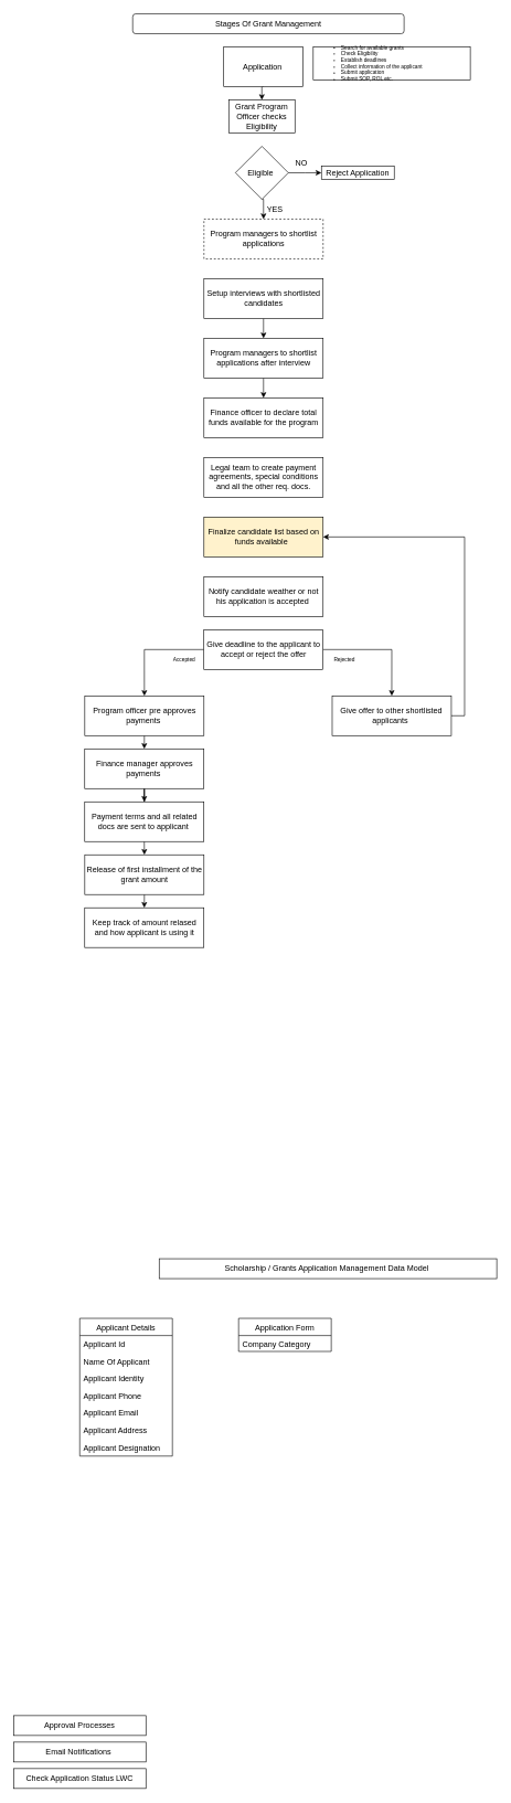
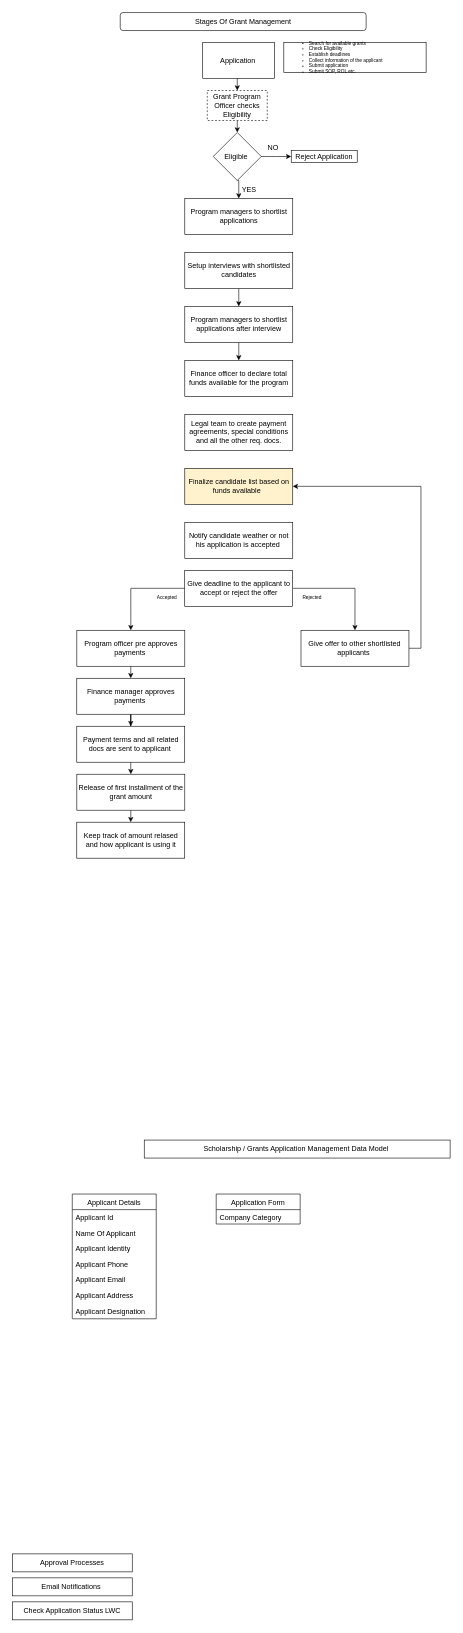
  <mxCell id="0" />
  <mxCell id="1" parent="0" />
  <mxCell id="2" value="Applicant Details" style="swimlane;fontStyle=0;childLayout=stackLayout;horizontal=1;startSize=26;fillColor=none;horizontalStack=0;resizeParent=1;resizeParentMax=0;resizeLast=0;collapsible=1;marginBottom=0;strokeWidth=1;" parent="1" vertex="1"><mxGeometry x="120" y="1990" width="140" height="208" as="geometry" /></mxCell>
  <mxCell id="3" value="Applicant Id" style="text;strokeColor=none;fillColor=none;align=left;verticalAlign=top;spacingLeft=4;spacingRight=4;overflow=hidden;rotatable=0;points=[[0,0.5],[1,0.5]];portConstraint=eastwest;strokeWidth=1;" parent="2" vertex="1"><mxGeometry y="26" width="140" height="26" as="geometry" /></mxCell>
  <mxCell id="4" value="Name Of Applicant" style="text;strokeColor=none;fillColor=none;align=left;verticalAlign=top;spacingLeft=4;spacingRight=4;overflow=hidden;rotatable=0;points=[[0,0.5],[1,0.5]];portConstraint=eastwest;strokeWidth=1;" parent="2" vertex="1"><mxGeometry y="52" width="140" height="26" as="geometry" /></mxCell>
  <mxCell id="5" value="Applicant Identity" style="text;strokeColor=none;fillColor=none;align=left;verticalAlign=top;spacingLeft=4;spacingRight=4;overflow=hidden;rotatable=0;points=[[0,0.5],[1,0.5]];portConstraint=eastwest;strokeWidth=1;" parent="2" vertex="1"><mxGeometry y="78" width="140" height="26" as="geometry" /></mxCell>
  <mxCell id="6" value="Applicant Phone" style="text;strokeColor=none;fillColor=none;align=left;verticalAlign=top;spacingLeft=4;spacingRight=4;overflow=hidden;rotatable=0;points=[[0,0.5],[1,0.5]];portConstraint=eastwest;strokeWidth=1;" parent="2" vertex="1"><mxGeometry y="104" width="140" height="26" as="geometry" /></mxCell>
  <mxCell id="7" value="Applicant Email" style="text;strokeColor=none;fillColor=none;align=left;verticalAlign=top;spacingLeft=4;spacingRight=4;overflow=hidden;rotatable=0;points=[[0,0.5],[1,0.5]];portConstraint=eastwest;strokeWidth=1;" parent="2" vertex="1"><mxGeometry y="130" width="140" height="26" as="geometry" /></mxCell>
  <mxCell id="8" value="Applicant Address" style="text;strokeColor=none;fillColor=none;align=left;verticalAlign=top;spacingLeft=4;spacingRight=4;overflow=hidden;rotatable=0;points=[[0,0.5],[1,0.5]];portConstraint=eastwest;strokeWidth=1;" parent="2" vertex="1"><mxGeometry y="156" width="140" height="26" as="geometry" /></mxCell>
  <mxCell id="9" value="Applicant Designation" style="text;strokeColor=none;fillColor=none;align=left;verticalAlign=top;spacingLeft=4;spacingRight=4;overflow=hidden;rotatable=0;points=[[0,0.5],[1,0.5]];portConstraint=eastwest;strokeWidth=1;" parent="2" vertex="1"><mxGeometry y="182" width="140" height="26" as="geometry" /></mxCell>
  <mxCell id="10" value="Application Form" style="swimlane;fontStyle=0;childLayout=stackLayout;horizontal=1;startSize=26;fillColor=none;horizontalStack=0;resizeParent=1;resizeParentMax=0;resizeLast=0;collapsible=1;marginBottom=0;strokeWidth=1;" parent="1" vertex="1"><mxGeometry x="360" y="1990" width="140" height="50" as="geometry" /></mxCell>
  <mxCell id="11" value="Company Category " style="text;strokeColor=none;fillColor=none;align=left;verticalAlign=top;spacingLeft=4;spacingRight=4;overflow=hidden;rotatable=0;points=[[0,0.5],[1,0.5]];portConstraint=eastwest;strokeWidth=1;" parent="10" vertex="1"><mxGeometry y="26" width="140" height="24" as="geometry" /></mxCell>
  <mxCell id="12" value="Scholarship / Grants Application Management Data Model&amp;nbsp;" style="rounded=0;whiteSpace=wrap;html=1;strokeWidth=1;" parent="1" vertex="1"><mxGeometry x="240" y="1900" width="510" height="30" as="geometry" /></mxCell>
  <mxCell id="13" value="Approval Processes" style="rounded=0;whiteSpace=wrap;html=1;strokeWidth=1;" parent="1" vertex="1"><mxGeometry x="20" y="2590" width="200" height="30" as="geometry" /></mxCell>
  <mxCell id="14" value="Email Notifications&amp;nbsp;" style="rounded=0;whiteSpace=wrap;html=1;strokeWidth=1;" parent="1" vertex="1"><mxGeometry x="20" y="2630" width="200" height="30" as="geometry" /></mxCell>
  <mxCell id="15" value="Check Application Status LWC" style="rounded=0;whiteSpace=wrap;html=1;strokeWidth=1;" parent="1" vertex="1"><mxGeometry x="20" y="2670" width="200" height="30" as="geometry" /></mxCell>
  <mxCell id="16" value="Stages Of Grant Management" style="whiteSpace=wrap;html=1;strokeWidth=1;rounded=1;" parent="1" vertex="1"><mxGeometry x="200" y="20" width="410" height="30" as="geometry" /></mxCell>
  <mxCell id="17" style="edgeStyle=orthogonalEdgeStyle;rounded=0;orthogonalLoop=1;jettySize=auto;html=1;exitX=0.5;exitY=1;exitDx=0;exitDy=0;entryX=0.5;entryY=0;entryDx=0;entryDy=0;strokeWidth=1;fontSize=8;" parent="1" source="18" target="28" edge="1"><mxGeometry relative="1" as="geometry" /></mxCell>
  <mxCell id="18" value="Application&amp;nbsp;" style="rounded=0;whiteSpace=wrap;html=1;strokeWidth=1;" parent="1" vertex="1"><mxGeometry x="337.5" y="70" width="120" height="60" as="geometry" /></mxCell>
  <mxCell id="19" value="&lt;ul style=&quot;font-size: 8px;&quot;&gt;&lt;li style=&quot;&quot;&gt;Search for available grants&amp;nbsp;&lt;/li&gt;&lt;li style=&quot;&quot;&gt;Check Eligibility&amp;nbsp;&lt;/li&gt;&lt;li style=&quot;&quot;&gt;Establish deadlines&amp;nbsp;&lt;/li&gt;&lt;li style=&quot;&quot;&gt;Collect information of the applicant&amp;nbsp;&lt;/li&gt;&lt;li style=&quot;&quot;&gt;Submit application&amp;nbsp;&lt;/li&gt;&lt;li style=&quot;&quot;&gt;Submit SOP, ROL etc.&lt;/li&gt;&lt;/ul&gt;" style="rounded=0;whiteSpace=wrap;html=1;align=left;strokeWidth=1;" parent="1" vertex="1"><mxGeometry x="472.74" y="70" width="237.26" height="50" as="geometry" /></mxCell>
  <mxCell id="20" style="edgeStyle=orthogonalEdgeStyle;rounded=0;orthogonalLoop=1;jettySize=auto;html=1;exitX=0.5;exitY=1;exitDx=0;exitDy=0;strokeWidth=1;" parent="1" source="23" edge="1"><mxGeometry relative="1" as="geometry"><mxPoint x="395.12" y="300" as="targetPoint" /></mxGeometry></mxCell>
  <mxCell id="21" style="edgeStyle=orthogonalEdgeStyle;rounded=0;orthogonalLoop=1;jettySize=auto;html=1;exitX=1;exitY=0.5;exitDx=0;exitDy=0;strokeWidth=1;" parent="1" source="23" edge="1"><mxGeometry relative="1" as="geometry"><mxPoint x="485.12" y="260" as="targetPoint" /></mxGeometry></mxCell>
  <mxCell id="22" style="edgeStyle=orthogonalEdgeStyle;rounded=0;orthogonalLoop=1;jettySize=auto;html=1;exitX=0.5;exitY=1;exitDx=0;exitDy=0;entryX=0.5;entryY=0;entryDx=0;entryDy=0;strokeWidth=1;" parent="1" source="23" target="26" edge="1"><mxGeometry relative="1" as="geometry" /></mxCell>
  <mxCell id="23" value="Eligible&amp;nbsp;" style="rhombus;whiteSpace=wrap;html=1;rounded=0;strokeWidth=1;" parent="1" vertex="1"><mxGeometry x="355.12" y="220" width="80" height="80" as="geometry" /></mxCell>
  <mxCell id="24" value="Reject Application" style="rounded=0;whiteSpace=wrap;html=1;strokeWidth=1;" parent="1" vertex="1"><mxGeometry x="485.12" y="250" width="110" height="20" as="geometry" /></mxCell>
  <mxCell id="25" value="NO" style="text;html=1;strokeColor=none;fillColor=none;align=center;verticalAlign=middle;whiteSpace=wrap;rounded=0;strokeWidth=1;" parent="1" vertex="1"><mxGeometry x="425.12" y="230" width="60" height="30" as="geometry" /></mxCell>
- <mxCell id="26" value="Program managers to shortlist applications" style="rounded=0;whiteSpace=wrap;html=1;strokeWidth=1;dashed=1;" parent="1" vertex="1"><mxGeometry x="307.62" y="330" width="180" height="60" as="geometry" /></mxCell>
- <mxCell id="28" value="Grant Program Officer checks Eligibility" style="rounded=0;whiteSpace=wrap;html=1;strokeWidth=1;" parent="1" vertex="1"><mxGeometry x="345.12" y="150" width="100" height="50" as="geometry" /></mxCell>
+ <mxCell id="26" value="Program managers to shortlist applications" style="rounded=0;whiteSpace=wrap;html=1;strokeWidth=1;" parent="1" vertex="1"><mxGeometry x="307.62" y="330" width="180" height="60" as="geometry" /></mxCell>
+ <mxCell id="27" style="edgeStyle=orthogonalEdgeStyle;rounded=0;orthogonalLoop=1;jettySize=auto;html=1;exitX=0.5;exitY=1;exitDx=0;exitDy=0;entryX=0.5;entryY=0;entryDx=0;entryDy=0;strokeWidth=1;" parent="1" source="28" target="23" edge="1"><mxGeometry relative="1" as="geometry" /></mxCell>
+ <mxCell id="28" value="Grant Program Officer checks Eligibility" style="rounded=0;whiteSpace=wrap;html=1;strokeWidth=1;dashed=1;" parent="1" vertex="1"><mxGeometry x="345.12" y="150" width="100" height="50" as="geometry" /></mxCell>
  <mxCell id="29" value="YES" style="text;html=1;strokeColor=none;fillColor=none;align=center;verticalAlign=middle;whiteSpace=wrap;rounded=0;strokeWidth=1;" parent="1" vertex="1"><mxGeometry x="385.12" y="300" width="60" height="30" as="geometry" /></mxCell>
  <mxCell id="30" style="edgeStyle=orthogonalEdgeStyle;rounded=0;orthogonalLoop=1;jettySize=auto;html=1;exitX=0.5;exitY=1;exitDx=0;exitDy=0;entryX=0.5;entryY=0;entryDx=0;entryDy=0;strokeWidth=1;fontSize=8;" parent="1" source="31" target="33" edge="1"><mxGeometry relative="1" as="geometry" /></mxCell>
  <mxCell id="31" value="Setup interviews with shortlisted candidates" style="rounded=0;whiteSpace=wrap;html=1;strokeWidth=1;" parent="1" vertex="1"><mxGeometry x="307.62" y="420" width="180" height="60" as="geometry" /></mxCell>
  <mxCell id="32" style="edgeStyle=orthogonalEdgeStyle;rounded=0;orthogonalLoop=1;jettySize=auto;html=1;exitX=0.5;exitY=1;exitDx=0;exitDy=0;entryX=0.5;entryY=0;entryDx=0;entryDy=0;strokeWidth=1;fontSize=8;" parent="1" source="33" target="34" edge="1"><mxGeometry relative="1" as="geometry" /></mxCell>
  <mxCell id="33" value="Program managers to shortlist applications after interview" style="rounded=0;whiteSpace=wrap;html=1;strokeWidth=1;" parent="1" vertex="1"><mxGeometry x="307.62" y="510" width="180" height="60" as="geometry" /></mxCell>
  <mxCell id="34" value="Finance officer to declare total funds available for the program" style="rounded=0;whiteSpace=wrap;html=1;" parent="1" vertex="1"><mxGeometry x="307.62" y="600" width="180" height="60" as="geometry" /></mxCell>
  <mxCell id="35" value="Legal team to create payment agreements, special conditions and all the other req. docs." style="rounded=0;whiteSpace=wrap;html=1;" parent="1" vertex="1"><mxGeometry x="307.62" y="690" width="180" height="60" as="geometry" /></mxCell>
  <mxCell id="36" value="Finalize candidate list based on funds available&amp;nbsp;&amp;nbsp;" style="rounded=0;whiteSpace=wrap;html=1;fillColor=#fff2cc;" parent="1" vertex="1"><mxGeometry x="307.62" y="780" width="180" height="60" as="geometry" /></mxCell>
  <mxCell id="37" value="Notify candidate weather or not his application is accepted&amp;nbsp;" style="rounded=0;whiteSpace=wrap;html=1;" parent="1" vertex="1"><mxGeometry x="307.62" y="870" width="180" height="60" as="geometry" /></mxCell>
  <mxCell id="38" style="edgeStyle=orthogonalEdgeStyle;rounded=0;orthogonalLoop=1;jettySize=auto;html=1;exitX=0;exitY=0.5;exitDx=0;exitDy=0;entryX=0.5;entryY=0;entryDx=0;entryDy=0;strokeWidth=1;fontSize=8;" parent="1" source="40" target="44" edge="1"><mxGeometry relative="1" as="geometry" /></mxCell>
  <mxCell id="39" style="edgeStyle=orthogonalEdgeStyle;rounded=0;orthogonalLoop=1;jettySize=auto;html=1;exitX=1;exitY=0.5;exitDx=0;exitDy=0;entryX=0.5;entryY=0;entryDx=0;entryDy=0;strokeWidth=1;fontSize=8;" parent="1" source="40" target="42" edge="1"><mxGeometry relative="1" as="geometry" /></mxCell>
  <mxCell id="40" value="Give deadline to the applicant to accept or reject the offer" style="rounded=0;whiteSpace=wrap;html=1;" parent="1" vertex="1"><mxGeometry x="307.5" y="950" width="180" height="60" as="geometry" /></mxCell>
  <mxCell id="41" style="edgeStyle=orthogonalEdgeStyle;rounded=0;orthogonalLoop=1;jettySize=auto;html=1;exitX=1;exitY=0.5;exitDx=0;exitDy=0;entryX=1;entryY=0.5;entryDx=0;entryDy=0;strokeWidth=1;fontSize=8;" parent="1" source="42" target="36" edge="1"><mxGeometry relative="1" as="geometry" /></mxCell>
  <mxCell id="42" value="Give offer to other shortlisted applicants&amp;nbsp;" style="rounded=0;whiteSpace=wrap;html=1;" parent="1" vertex="1"><mxGeometry x="501.37" y="1050" width="180" height="60" as="geometry" /></mxCell>
  <mxCell id="43" style="edgeStyle=orthogonalEdgeStyle;rounded=0;orthogonalLoop=1;jettySize=auto;html=1;exitX=0.5;exitY=1;exitDx=0;exitDy=0;entryX=0.5;entryY=0;entryDx=0;entryDy=0;strokeWidth=1;fontSize=8;" parent="1" source="44" target="48" edge="1"><mxGeometry relative="1" as="geometry" /></mxCell>
  <mxCell id="44" value="Program officer pre approves payments&amp;nbsp;" style="rounded=0;whiteSpace=wrap;html=1;" parent="1" vertex="1"><mxGeometry x="127.62" y="1050" width="180" height="60" as="geometry" /></mxCell>
  <mxCell id="45" value="Accepted" style="text;html=1;strokeColor=none;fillColor=none;align=center;verticalAlign=middle;whiteSpace=wrap;rounded=0;strokeWidth=1;fontSize=8;" parent="1" vertex="1"><mxGeometry x="247.62" y="980" width="60" height="30" as="geometry" /></mxCell>
  <mxCell id="46" value="Rejected" style="text;html=1;strokeColor=none;fillColor=none;align=center;verticalAlign=middle;whiteSpace=wrap;rounded=0;strokeWidth=1;fontSize=8;" parent="1" vertex="1"><mxGeometry x="490" y="985" width="60" height="20" as="geometry" /></mxCell>
  <mxCell id="47" style="edgeStyle=orthogonalEdgeStyle;rounded=0;orthogonalLoop=1;jettySize=auto;html=1;exitX=0.5;exitY=1;exitDx=0;exitDy=0;strokeWidth=1;fontSize=8;" parent="1" source="48" target="50" edge="1"><mxGeometry relative="1" as="geometry" /></mxCell>
  <mxCell id="48" value="Finance manager approves payments&amp;nbsp;" style="rounded=0;whiteSpace=wrap;html=1;" parent="1" vertex="1"><mxGeometry x="127.5" y="1130" width="180" height="60" as="geometry" /></mxCell>
  <mxCell id="49" style="edgeStyle=orthogonalEdgeStyle;rounded=0;orthogonalLoop=1;jettySize=auto;html=1;exitX=0.5;exitY=1;exitDx=0;exitDy=0;entryX=0.5;entryY=0;entryDx=0;entryDy=0;strokeWidth=1;fontSize=8;" parent="1" source="50" target="52" edge="1"><mxGeometry relative="1" as="geometry" /></mxCell>
  <mxCell id="50" value="Payment terms and all related docs are sent to applicant&amp;nbsp;" style="rounded=0;whiteSpace=wrap;html=1;" parent="1" vertex="1"><mxGeometry x="127.5" y="1210" width="180" height="60" as="geometry" /></mxCell>
  <mxCell id="51" style="edgeStyle=orthogonalEdgeStyle;rounded=0;orthogonalLoop=1;jettySize=auto;html=1;exitX=0.5;exitY=1;exitDx=0;exitDy=0;entryX=0.5;entryY=0;entryDx=0;entryDy=0;strokeWidth=1;fontSize=8;" parent="1" source="52" target="53" edge="1"><mxGeometry relative="1" as="geometry" /></mxCell>
  <mxCell id="52" value="Release of first installment of the grant amount" style="rounded=0;whiteSpace=wrap;html=1;" parent="1" vertex="1"><mxGeometry x="127.62" y="1290" width="180" height="60" as="geometry" /></mxCell>
  <mxCell id="53" value="Keep track of amount relased and how applicant is using it" style="rounded=0;whiteSpace=wrap;html=1;" parent="1" vertex="1"><mxGeometry x="127.5" y="1370" width="180" height="60" as="geometry" /></mxCell>
